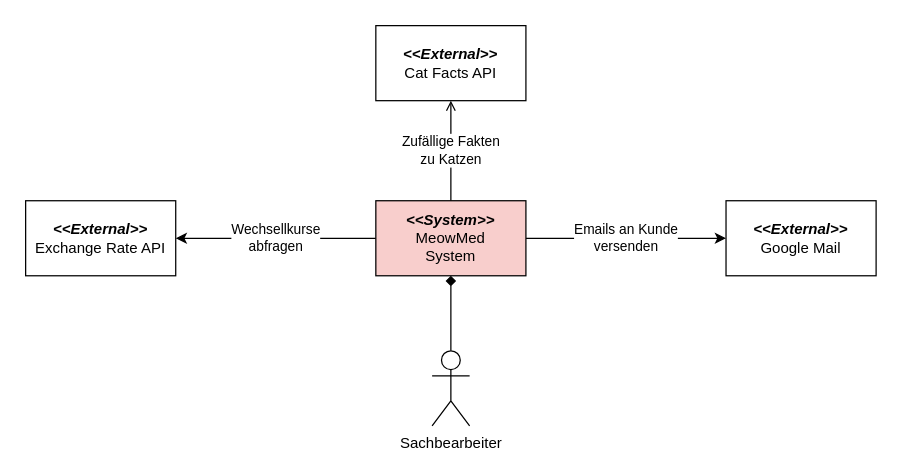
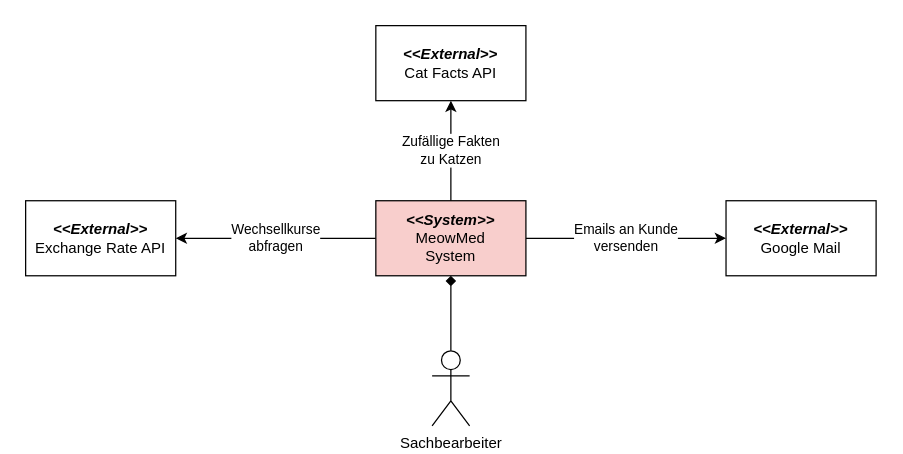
  <mxCell id="0" />
  <mxCell id="1" parent="0" />
  <mxCell id="2" value="Emails an Kunde &lt;br&gt;versenden" style="edgeStyle=orthogonalEdgeStyle;rounded=0;orthogonalLoop=1;jettySize=auto;html=1;" parent="1" source="5" target="6" edge="1"><mxGeometry relative="1" as="geometry" /></mxCell>
  <mxCell id="3" value="Wechsellkurse&lt;br&gt;abfragen" style="edgeStyle=orthogonalEdgeStyle;rounded=0;orthogonalLoop=1;jettySize=auto;html=1;" parent="1" source="5" target="8" edge="1"><mxGeometry relative="1" as="geometry"><Array as="points"><mxPoint x="220" y="190" /><mxPoint x="220" y="190" /></Array><mxPoint as="offset" /></mxGeometry></mxCell>
- <mxCell id="4" value="Zufällige Fakten&lt;br&gt;zu Katzen" style="edgeStyle=orthogonalEdgeStyle;rounded=0;orthogonalLoop=1;jettySize=auto;html=1;endArrow=open;" parent="1" source="5" target="7" edge="1"><mxGeometry relative="1" as="geometry" /></mxCell>
+ <mxCell id="4" value="Zufällige Fakten&lt;br&gt;zu Katzen" style="edgeStyle=orthogonalEdgeStyle;rounded=0;orthogonalLoop=1;jettySize=auto;html=1;" parent="1" source="5" target="7" edge="1"><mxGeometry relative="1" as="geometry" /></mxCell>
  <mxCell id="5" value="&lt;i&gt;&lt;b&gt;&amp;lt;&amp;lt;System&amp;gt;&amp;gt;&lt;/b&gt;&lt;br&gt;&lt;/i&gt;MeowMed &lt;br&gt;System" style="rounded=0;whiteSpace=wrap;html=1;fillColor=#f8cecc;" parent="1" vertex="1"><mxGeometry x="300" y="160" width="120" height="60" as="geometry" /></mxCell>
  <mxCell id="6" value="&lt;i&gt;&lt;b&gt;&amp;lt;&amp;lt;External&amp;gt;&amp;gt;&lt;br&gt;&lt;/b&gt;&lt;/i&gt;Google Mail" style="rounded=0;whiteSpace=wrap;html=1;" parent="1" vertex="1"><mxGeometry x="580" y="160" width="120" height="60" as="geometry" /></mxCell>
  <mxCell id="7" value="&lt;i&gt;&lt;b&gt;&amp;lt;&amp;lt;External&amp;gt;&amp;gt;&lt;/b&gt;&lt;/i&gt;&lt;br&gt;Cat Facts API" style="rounded=0;whiteSpace=wrap;html=1;" parent="1" vertex="1"><mxGeometry x="300" y="20" width="120" height="60" as="geometry" /></mxCell>
  <mxCell id="8" value="&lt;b&gt;&lt;i&gt;&amp;lt;&amp;lt;External&amp;gt;&amp;gt;&lt;/i&gt;&lt;/b&gt;&lt;br&gt;Exchange Rate API" style="rounded=0;whiteSpace=wrap;html=1;" parent="1" vertex="1"><mxGeometry x="20" y="160" width="120" height="60" as="geometry" /></mxCell>
  <mxCell id="9" value="" style="edgeStyle=orthogonalEdgeStyle;rounded=0;orthogonalLoop=1;jettySize=auto;html=1;endArrow=diamond;" parent="1" source="10" target="5" edge="1"><mxGeometry relative="1" as="geometry" /></mxCell>
  <mxCell id="10" value="Sachbearbeiter" style="shape=umlActor;verticalLabelPosition=bottom;verticalAlign=top;html=1;outlineConnect=0;" parent="1" vertex="1"><mxGeometry x="345" y="280" width="30" height="60" as="geometry" /></mxCell>
